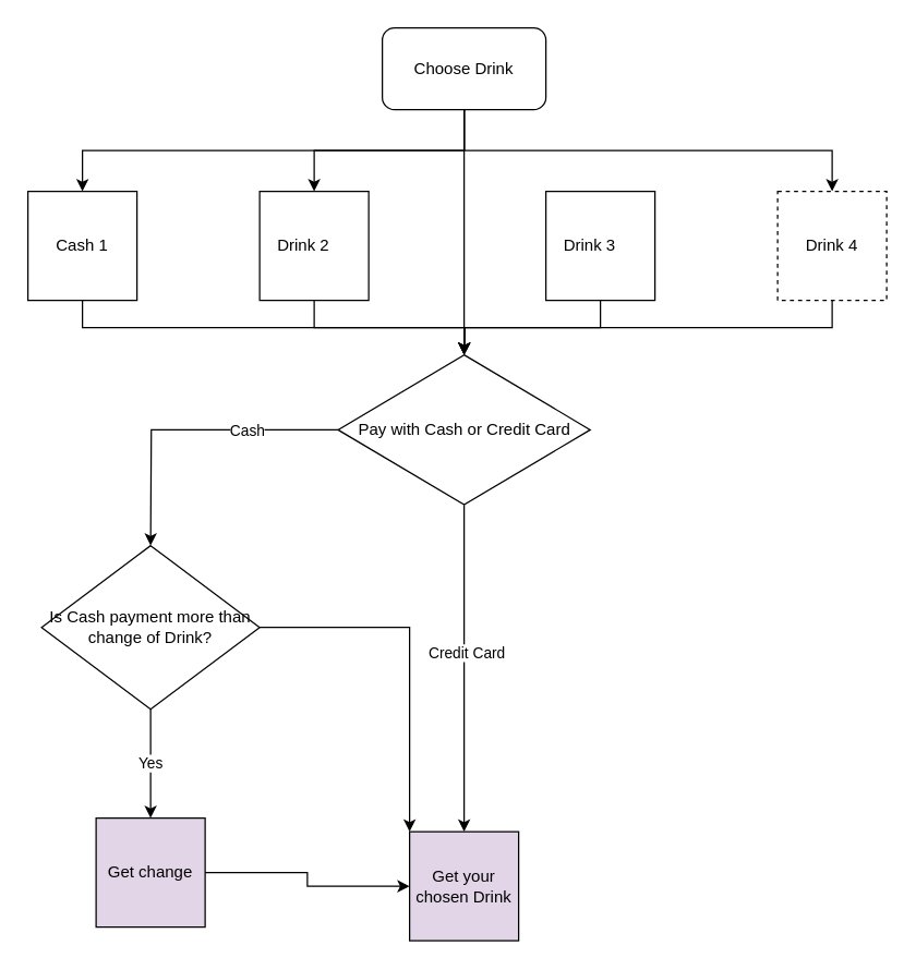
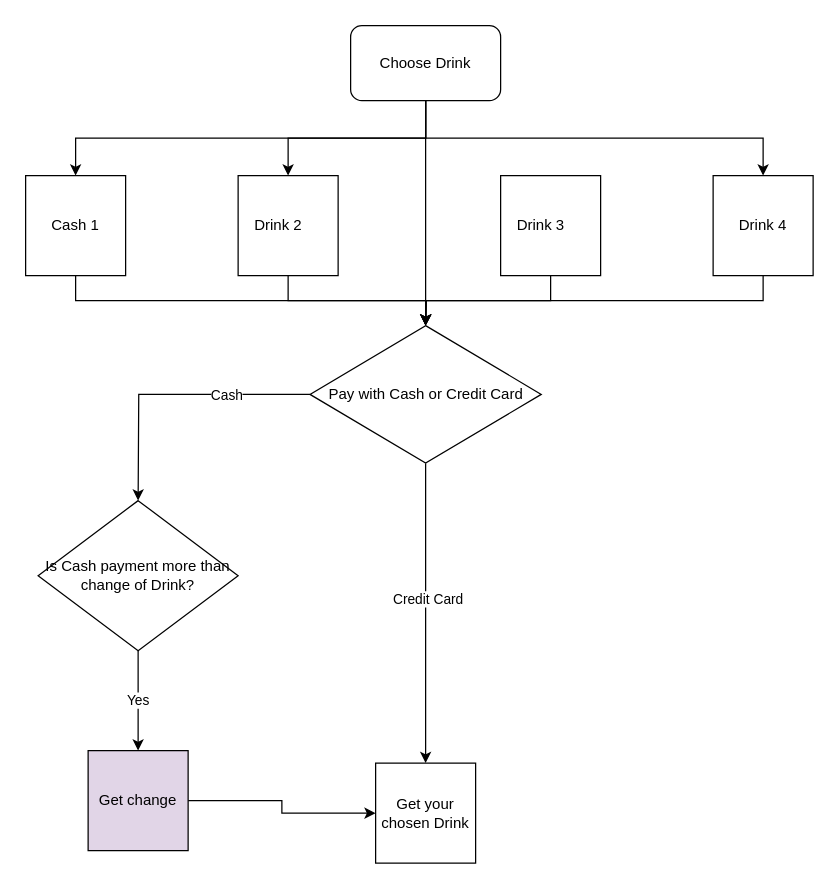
  <mxCell id="0" />
  <mxCell id="1" parent="0" />
  <mxCell id="2" style="edgeStyle=orthogonalEdgeStyle;rounded=0;orthogonalLoop=1;jettySize=auto;html=1;exitX=0.5;exitY=1;exitDx=0;exitDy=0;entryX=0.5;entryY=0;entryDx=0;entryDy=0;" edge="1" parent="1" source="6" target="8"><mxGeometry relative="1" as="geometry" /></mxCell>
  <mxCell id="3" style="edgeStyle=orthogonalEdgeStyle;rounded=0;orthogonalLoop=1;jettySize=auto;html=1;exitX=0.5;exitY=1;exitDx=0;exitDy=0;entryX=0.5;entryY=0;entryDx=0;entryDy=0;" edge="1" parent="1" source="6" target="10"><mxGeometry relative="1" as="geometry" /></mxCell>
  <mxCell id="4" style="edgeStyle=orthogonalEdgeStyle;rounded=0;orthogonalLoop=1;jettySize=auto;html=1;exitX=0.5;exitY=1;exitDx=0;exitDy=0;" edge="1" parent="1" source="6" target="19"><mxGeometry relative="1" as="geometry" /></mxCell>
  <mxCell id="5" style="edgeStyle=orthogonalEdgeStyle;rounded=0;orthogonalLoop=1;jettySize=auto;html=1;exitX=0.5;exitY=1;exitDx=0;exitDy=0;entryX=0.5;entryY=0;entryDx=0;entryDy=0;" edge="1" parent="1" source="6" target="14"><mxGeometry relative="1" as="geometry" /></mxCell>
  <mxCell id="6" value="Choose Drink" style="rounded=1;whiteSpace=wrap;html=1;" vertex="1" parent="1"><mxGeometry x="280" y="20" width="120" height="60" as="geometry" /></mxCell>
  <mxCell id="7" style="edgeStyle=orthogonalEdgeStyle;rounded=0;orthogonalLoop=1;jettySize=auto;html=1;exitX=0.5;exitY=1;exitDx=0;exitDy=0;entryX=0.5;entryY=0;entryDx=0;entryDy=0;" edge="1" parent="1" source="8" target="19"><mxGeometry relative="1" as="geometry" /></mxCell>
  <mxCell id="8" value="Cash 1" style="whiteSpace=wrap;html=1;aspect=fixed;" vertex="1" parent="1"><mxGeometry x="20" y="140" width="80" height="80" as="geometry" /></mxCell>
  <mxCell id="9" style="edgeStyle=orthogonalEdgeStyle;rounded=0;orthogonalLoop=1;jettySize=auto;html=1;exitX=0.5;exitY=1;exitDx=0;exitDy=0;" edge="1" parent="1" source="10"><mxGeometry relative="1" as="geometry"><mxPoint x="340" y="260" as="targetPoint" /></mxGeometry></mxCell>
  <mxCell id="10" value="Drink 2&lt;span style=&quot;white-space: pre&quot;&gt;&#09;&lt;/span&gt;" style="whiteSpace=wrap;html=1;aspect=fixed;" vertex="1" parent="1"><mxGeometry x="190" y="140" width="80" height="80" as="geometry" /></mxCell>
  <mxCell id="11" style="edgeStyle=orthogonalEdgeStyle;rounded=0;orthogonalLoop=1;jettySize=auto;html=1;exitX=0.5;exitY=1;exitDx=0;exitDy=0;entryX=0.5;entryY=0;entryDx=0;entryDy=0;" edge="1" parent="1" source="12" target="19"><mxGeometry relative="1" as="geometry" /></mxCell>
  <mxCell id="12" value="Drink 3&lt;span style=&quot;white-space: pre&quot;&gt;&#09;&lt;/span&gt;" style="whiteSpace=wrap;html=1;aspect=fixed;" vertex="1" parent="1"><mxGeometry x="400" y="140" width="80" height="80" as="geometry" /></mxCell>
  <mxCell id="13" style="edgeStyle=orthogonalEdgeStyle;rounded=0;orthogonalLoop=1;jettySize=auto;html=1;exitX=0.5;exitY=1;exitDx=0;exitDy=0;" edge="1" parent="1" source="14"><mxGeometry relative="1" as="geometry"><mxPoint x="340" y="260" as="targetPoint" /></mxGeometry></mxCell>
- <mxCell id="14" value="Drink 4" style="whiteSpace=wrap;html=1;aspect=fixed;dashed=1;" vertex="1" parent="1"><mxGeometry x="570" y="140" width="80" height="80" as="geometry" /></mxCell>
+ <mxCell id="14" value="Drink 4" style="whiteSpace=wrap;html=1;aspect=fixed;" vertex="1" parent="1"><mxGeometry x="570" y="140" width="80" height="80" as="geometry" /></mxCell>
  <mxCell id="15" style="edgeStyle=orthogonalEdgeStyle;rounded=0;orthogonalLoop=1;jettySize=auto;html=1;exitX=0;exitY=0.5;exitDx=0;exitDy=0;entryX=1;entryY=0.5;entryDx=0;entryDy=0;" edge="1" parent="1" source="19"><mxGeometry relative="1" as="geometry"><mxPoint x="110" y="400" as="targetPoint" /></mxGeometry></mxCell>
  <mxCell id="16" value="Cash" style="edgeLabel;html=1;align=center;verticalAlign=middle;resizable=0;points=[];" vertex="1" connectable="0" parent="15"><mxGeometry x="-0.156" y="2" relative="1" as="geometry"><mxPoint x="27" y="-2" as="offset" /></mxGeometry></mxCell>
  <mxCell id="17" style="edgeStyle=orthogonalEdgeStyle;rounded=0;orthogonalLoop=1;jettySize=auto;html=1;exitX=0.5;exitY=1;exitDx=0;exitDy=0;entryX=0.5;entryY=0;entryDx=0;entryDy=0;" edge="1" parent="1" source="19" target="20"><mxGeometry relative="1" as="geometry" /></mxCell>
  <mxCell id="18" value="Credit Card" style="edgeLabel;html=1;align=center;verticalAlign=middle;resizable=0;points=[];" vertex="1" connectable="0" parent="17"><mxGeometry x="-0.098" y="1" relative="1" as="geometry"><mxPoint as="offset" /></mxGeometry></mxCell>
  <mxCell id="19" value="Pay with Cash or Credit Card" style="rhombus;whiteSpace=wrap;html=1;" vertex="1" parent="1"><mxGeometry x="247.5" y="260" width="185" height="110" as="geometry" /></mxCell>
- <mxCell id="20" value="Get your chosen Drink" style="whiteSpace=wrap;html=1;aspect=fixed;fillColor=#e1d5e7;" vertex="1" parent="1"><mxGeometry x="300" y="610" width="80" height="80" as="geometry" /></mxCell>
+ <mxCell id="20" value="Get your chosen Drink" style="whiteSpace=wrap;html=1;aspect=fixed;" vertex="1" parent="1"><mxGeometry x="300" y="610" width="80" height="80" as="geometry" /></mxCell>
  <mxCell id="21" value="Yes" style="edgeStyle=orthogonalEdgeStyle;rounded=0;orthogonalLoop=1;jettySize=auto;html=1;exitX=0.5;exitY=1;exitDx=0;exitDy=0;entryX=0.5;entryY=0;entryDx=0;entryDy=0;" edge="1" parent="1" source="23" target="25"><mxGeometry relative="1" as="geometry" /></mxCell>
- <mxCell id="22" style="edgeStyle=orthogonalEdgeStyle;rounded=0;orthogonalLoop=1;jettySize=auto;html=1;exitX=1;exitY=0.5;exitDx=0;exitDy=0;entryX=0;entryY=0;entryDx=0;entryDy=0;" edge="1" parent="1" source="23" target="20"><mxGeometry relative="1" as="geometry" /></mxCell>
  <mxCell id="23" value="Is Cash payment more than change of Drink?" style="rhombus;whiteSpace=wrap;html=1;" vertex="1" parent="1"><mxGeometry x="30" y="400" width="160" height="120" as="geometry" /></mxCell>
  <mxCell id="24" style="edgeStyle=orthogonalEdgeStyle;rounded=0;orthogonalLoop=1;jettySize=auto;html=1;exitX=1;exitY=0.5;exitDx=0;exitDy=0;entryX=0;entryY=0.5;entryDx=0;entryDy=0;" edge="1" parent="1" source="25" target="20"><mxGeometry relative="1" as="geometry" /></mxCell>
  <mxCell id="25" value="Get change" style="whiteSpace=wrap;html=1;aspect=fixed;fillColor=#e1d5e7;" vertex="1" parent="1"><mxGeometry x="70" y="600" width="80" height="80" as="geometry" /></mxCell>
